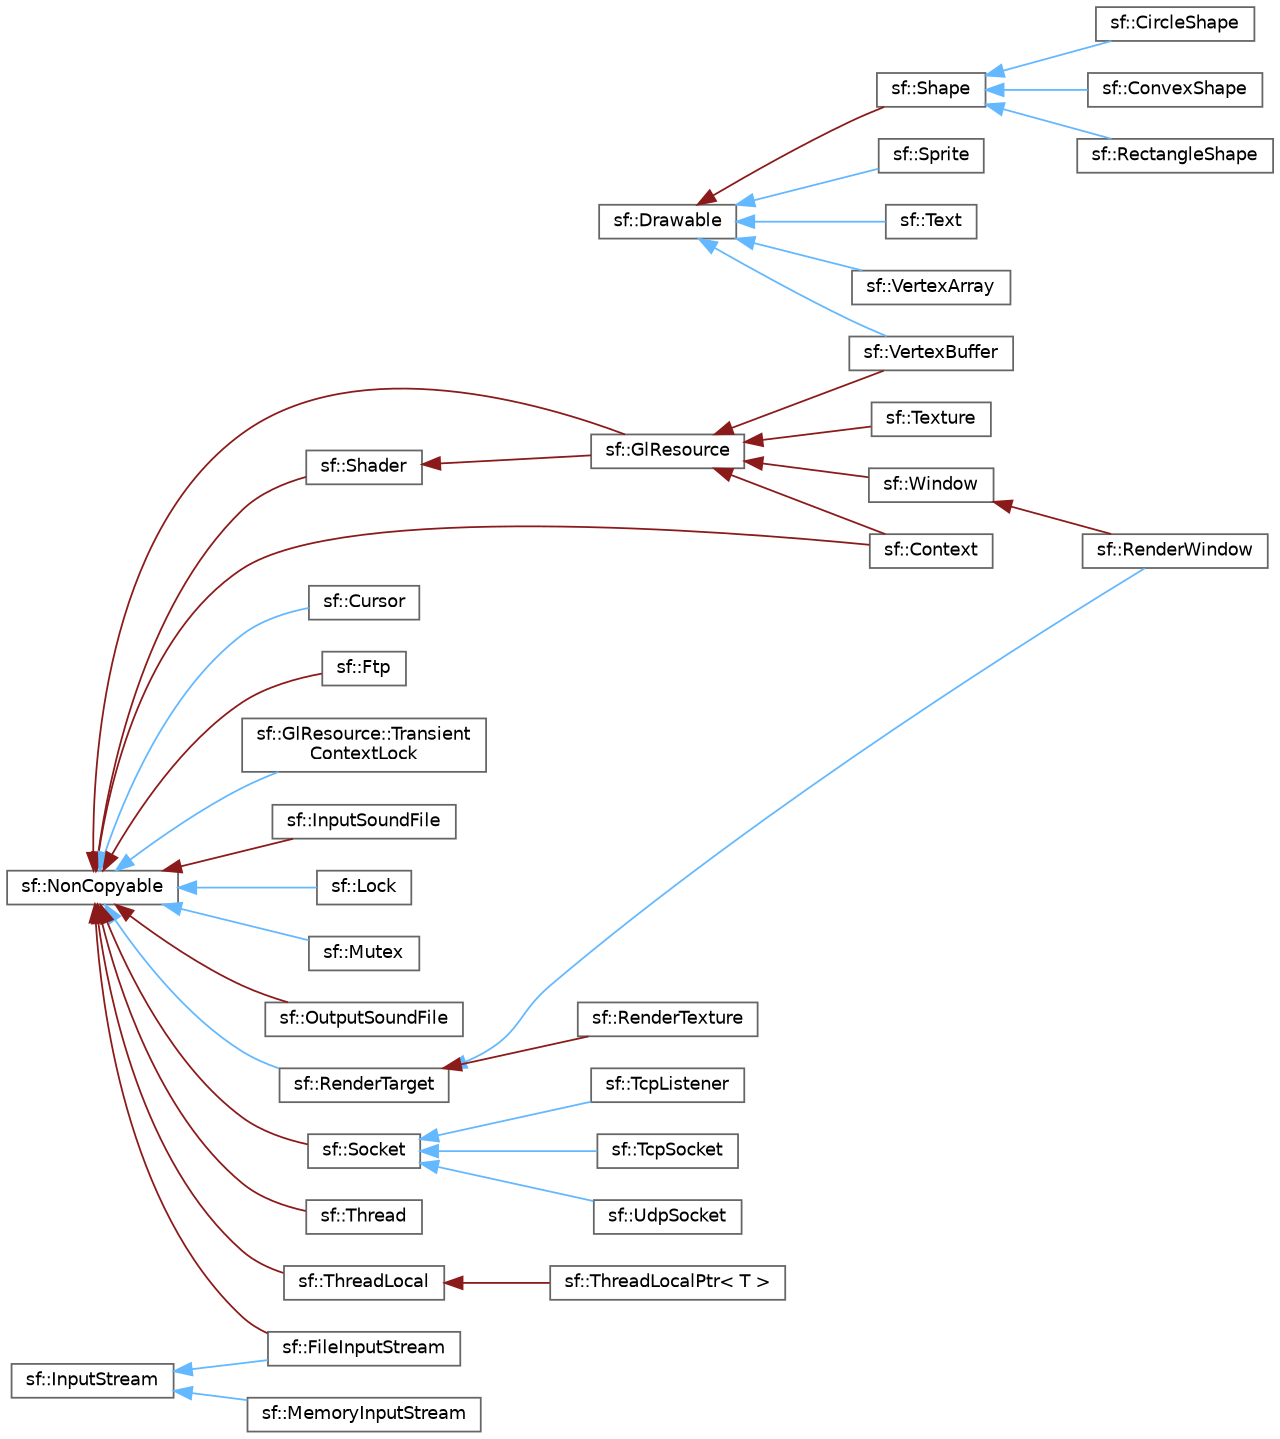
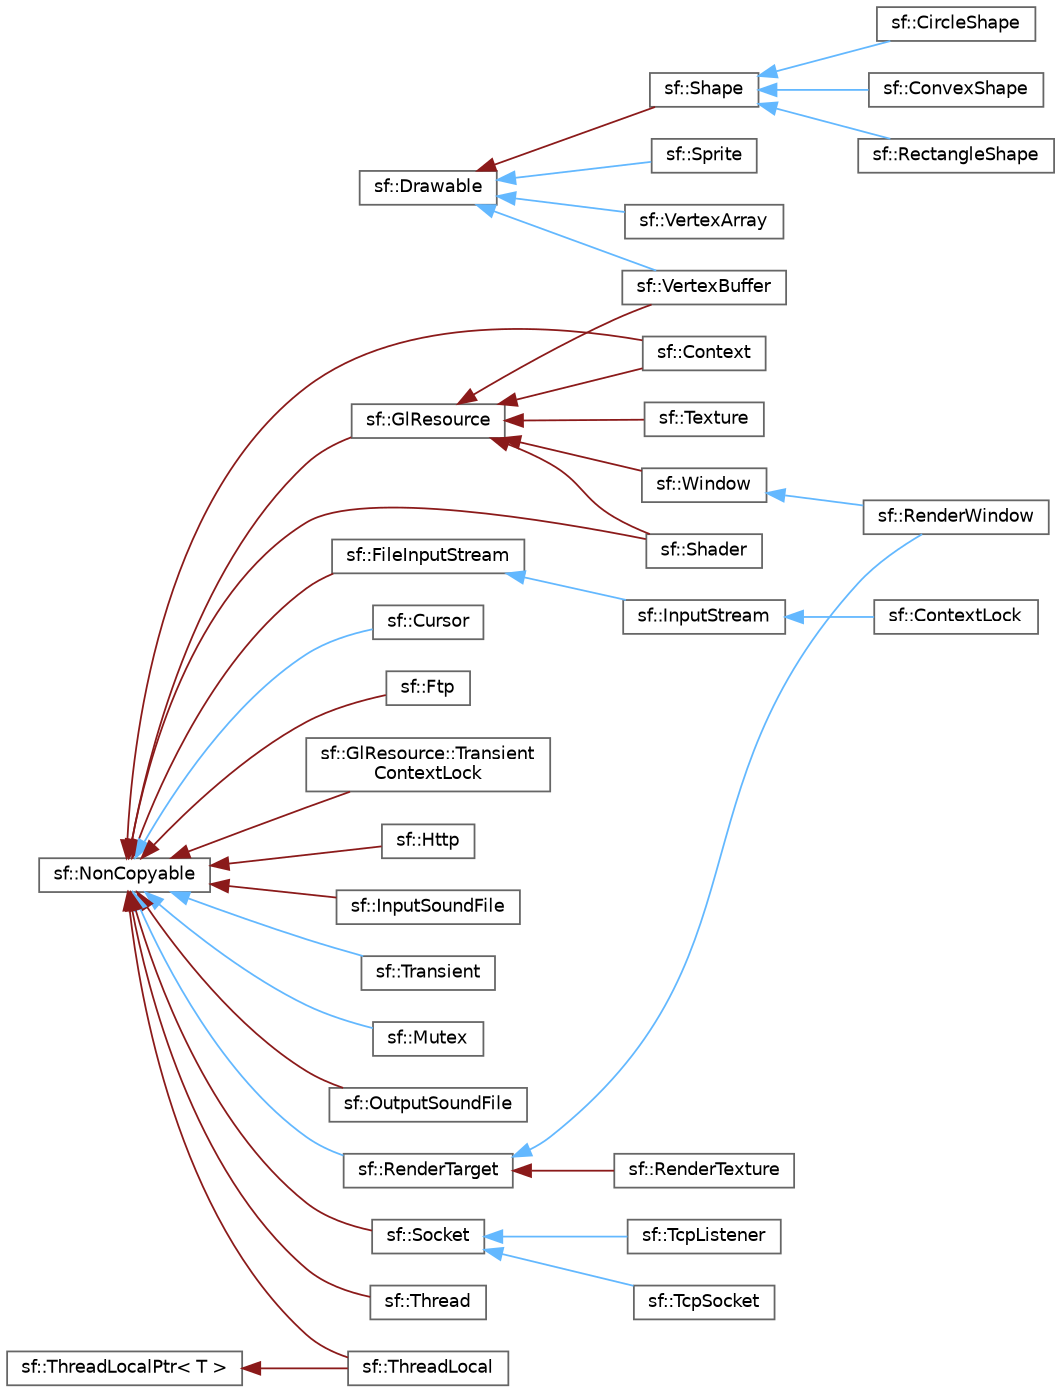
  digraph {
    rankdir=LR
    node [color=grey40 fillcolor=white fontname=Helvetica fontsize=10 shape=box style=filled]
    edge [color=firebrick4 dir=back fontname=Helvetica fontsize=10 labelfontname=Helvetica labelfontsize=10 style=solid]
    n1 [height=0.2 label="sf::Drawable" width=0.4]
    n2 [height=0.2 label="sf::Shape" width=0.4]
    n3 [height=0.2 label="sf::Sprite" width=0.4]
-   n4 [height=0.2 label="sf::Text" width=0.4]
    n5 [height=0.2 label="sf::VertexArray" width=0.4]
    n6 [height=0.2 label="sf::VertexBuffer" width=0.4]
    n7 [height=0.2 label="sf::CircleShape" width=0.4]
    n8 [height=0.2 label="sf::ConvexShape" width=0.4]
    n9 [height=0.2 label="sf::RectangleShape" width=0.4]
    n10 [height=0.2 label="sf::GlResource" width=0.4]
    n11 [height=0.2 label="sf::Context" width=0.4]
    n12 [height=0.2 label="sf::Shader" width=0.4]
    n13 [height=0.2 label="sf::Texture" width=0.4]
    n14 [height=0.2 label="sf::Window" width=0.4]
    n15 [height=0.2 label="sf::RenderWindow" width=0.4]
    n16 [height=0.2 label="sf::InputStream" width=0.4]
    n17 [height=0.2 label="sf::FileInputStream" width=0.4]
-   n18 [height=0.2 label="sf::MemoryInputStream" width=0.4]
+   n18 [height=0.2 label="sf::ContextLock" width=0.4]
    n19 [height=0.2 label="sf::NonCopyable" width=0.4]
    n20 [height=0.2 label="sf::Cursor" width=0.4]
    n21 [height=0.2 label="sf::Ftp" width=0.4]
    n22 [height=0.2 label="sf::GlResource::Transient\lContextLock" width=0.4]
+   n23 [height=0.2 label="sf::Http" width=0.4]
    n24 [height=0.2 label="sf::InputSoundFile" width=0.4]
-   n25 [height=0.2 label="sf::Lock" width=0.4]
+   n25 [height=0.2 label="sf::Transient" width=0.4]
    n26 [height=0.2 label="sf::Mutex" width=0.4]
    n27 [height=0.2 label="sf::OutputSoundFile" width=0.4]
    n28 [height=0.2 label="sf::RenderTarget" width=0.4]
    n29 [height=0.2 label="sf::Socket" width=0.4]
    n30 [height=0.2 label="sf::Thread" width=0.4]
    n31 [height=0.2 label="sf::ThreadLocal" width=0.4]
    n32 [height=0.2 label="sf::RenderTexture" width=0.4]
    n33 [height=0.2 label="sf::TcpListener" width=0.4]
    n34 [height=0.2 label="sf::TcpSocket" width=0.4]
-   n35 [height=0.2 label="sf::UdpSocket" width=0.4]
    n36 [height=0.2 label="sf::ThreadLocalPtr\< T \>" width=0.4]
    n1 -> n2
    n1 -> n3 [color=steelblue1]
-   n1 -> n4 [color=steelblue1]
    n1 -> n5 [color=steelblue1]
    n1 -> n6 [color=steelblue1]
    n2 -> n7 [color=steelblue1]
    n2 -> n8 [color=steelblue1]
    n2 -> n9 [color=steelblue1]
    n10 -> n6
    n10 -> n11
-   n12 -> n10
+   n10 -> n12
    n10 -> n13
    n10 -> n14
-   n14 -> n15
-   n16 -> n17 [color=steelblue1]
+   n14 -> n15 [color=steelblue1]
+   n17 -> n16 [color=steelblue1]
    n16 -> n18 [color=steelblue1]
    n19 -> n10
    n19 -> n11
    n19 -> n12
    n19 -> n17
    n19 -> n20 [color=steelblue1]
    n19 -> n21
-   n19 -> n22 [color=steelblue1]
+   n19 -> n22
+   n19 -> n23
    n19 -> n24
    n19 -> n25 [color=steelblue1]
    n19 -> n26 [color=steelblue1]
    n19 -> n27
    n19 -> n28 [color=steelblue1]
    n19 -> n29
    n19 -> n30
    n19 -> n31
    n28 -> n15 [color=steelblue1]
    n28 -> n32
    n29 -> n33 [color=steelblue1]
    n29 -> n34 [color=steelblue1]
-   n29 -> n35 [color=steelblue1]
-   n31 -> n36
+   n36 -> n31
  }
